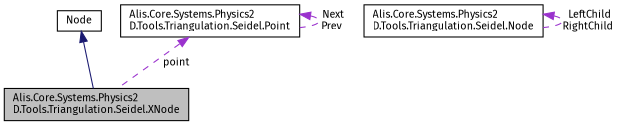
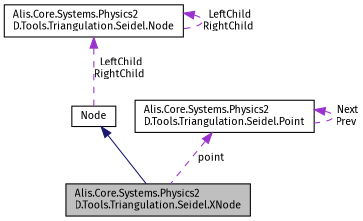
  digraph {
    fontname="Fira Sans"
    node [color=black fillcolor=white fontname="Fira Sans" fontsize=10 shape=record style=filled]
    edge [color=darkorchid3 dir=back fontname="Fira Sans" fontsize=10 labelfontname=Helvetica labelfontsize=10 style=dashed]
    n1 [fillcolor=grey75 fontcolor=black height=0.2 label="Alis.Core.Systems.Physics2\lD.Tools.Triangulation.Seidel.XNode" width=0.4]
    n2 [height=0.2 label="Node" width=0.4]
    n3 [height=0.2 label="Alis.Core.Systems.Physics2\lD.Tools.Triangulation.Seidel.Node" width=0.4]
    n4 [height=0.2 label="Alis.Core.Systems.Physics2\lD.Tools.Triangulation.Seidel.Point" width=0.4]
    n2 -> n1 [color=midnightblue style=solid]
+   n3 -> n2 [label=" LeftChild\nRightChild"]
    n3 -> n3 [label=" LeftChild\nRightChild"]
    n4 -> n1 [label=" point"]
    n4 -> n4 [label=" Next\nPrev"]
  }
